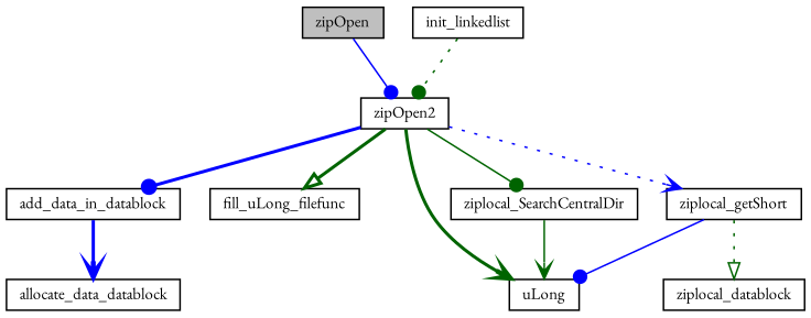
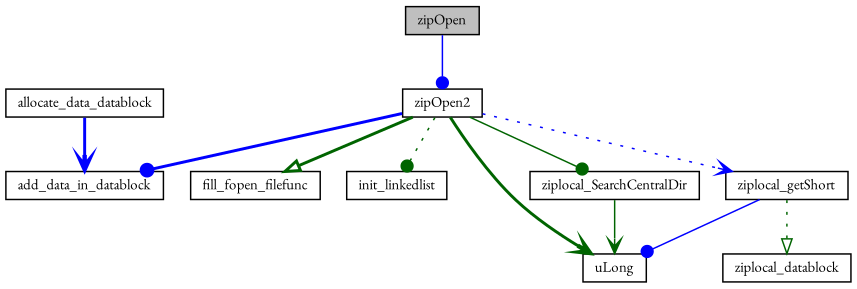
  digraph {
    fontname="EB Garamond"
    rankdir=TB
    node [color=black fillcolor=white fontname="EB Garamond" fontsize=10 shape=record style=filled]
    edge [arrowhead=dot color=darkgreen fontname="EB Garamond" fontsize=10 labelfontname="FreeSans.ttf" labelfontsize=10 style=solid]
    n1 [fillcolor=grey75 fontcolor=black height=0.2 label=zipOpen width=0.4]
    n2 [height=0.2 label=zipOpen2 width=0.4]
    n3 [height=0.2 label=add_data_in_datablock width=0.4]
-   n4 [height=0.2 label=fill_uLong_filefunc width=0.4]
+   n4 [height=0.2 label=fill_fopen_filefunc width=0.4]
    n5 [height=0.2 label=init_linkedlist width=0.4]
    n6 [height=0.2 label=uLong width=0.4]
    n7 [height=0.2 label=ziplocal_getShort width=0.4]
    n8 [height=0.2 label=ziplocal_SearchCentralDir width=0.4]
    n9 [height=0.2 label=allocate_data_datablock width=0.4]
    n10 [height=0.2 label=ziplocal_datablock width=0.4]
    n1 -> n2 [color=blue]
    n2 -> n3 [color=blue style=bold]
    n2 -> n4 [arrowhead=onormal style=bold]
-   n5 -> n2 [style=dotted]
+   n2 -> n5 [style=dotted]
    n2 -> n6 [arrowhead=vee style=bold]
    n2 -> n7 [arrowhead=vee color=blue style=dotted]
    n2 -> n8
-   n3 -> n9 [arrowhead=vee color=blue style=bold]
+   n9 -> n3 [arrowhead=vee color=blue style=bold]
    n7 -> n6 [color=blue]
    n7 -> n10 [arrowhead=onormal style=dotted]
    n8 -> n6 [arrowhead=vee]
  }
